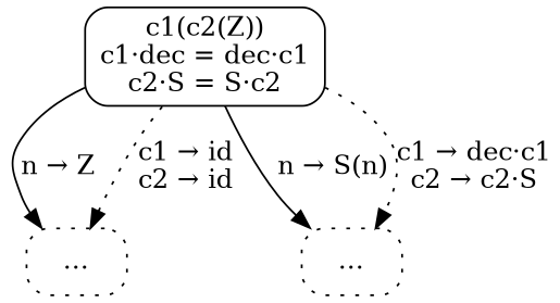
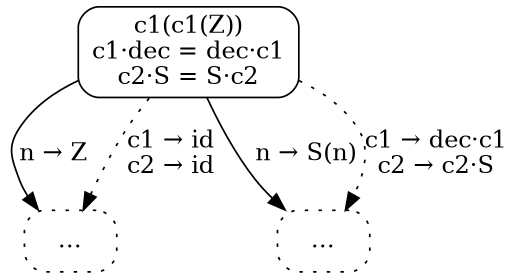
  digraph {
    node [shape=box style="rounded,dotted"]
-   n1 [label="c1(c2(Z))\nc1·dec = dec·c1\nc2·S = S·c2" style=rounded]
+   n1 [label="c1(c1(Z))\nc1·dec = dec·c1\nc2·S = S·c2" style=rounded]
    n2 [label="…"]
    n3 [label="…"]
    n1 -> n2 [label="n → Z"]
    n1 -> n2 [label="c1 → id\nc2 → id" style=dotted]
    n1 -> n3 [label="n → S(n)"]
    n1 -> n3 [label="c1 → dec·c1\nc2 → c2·S" style=dotted]
  }
